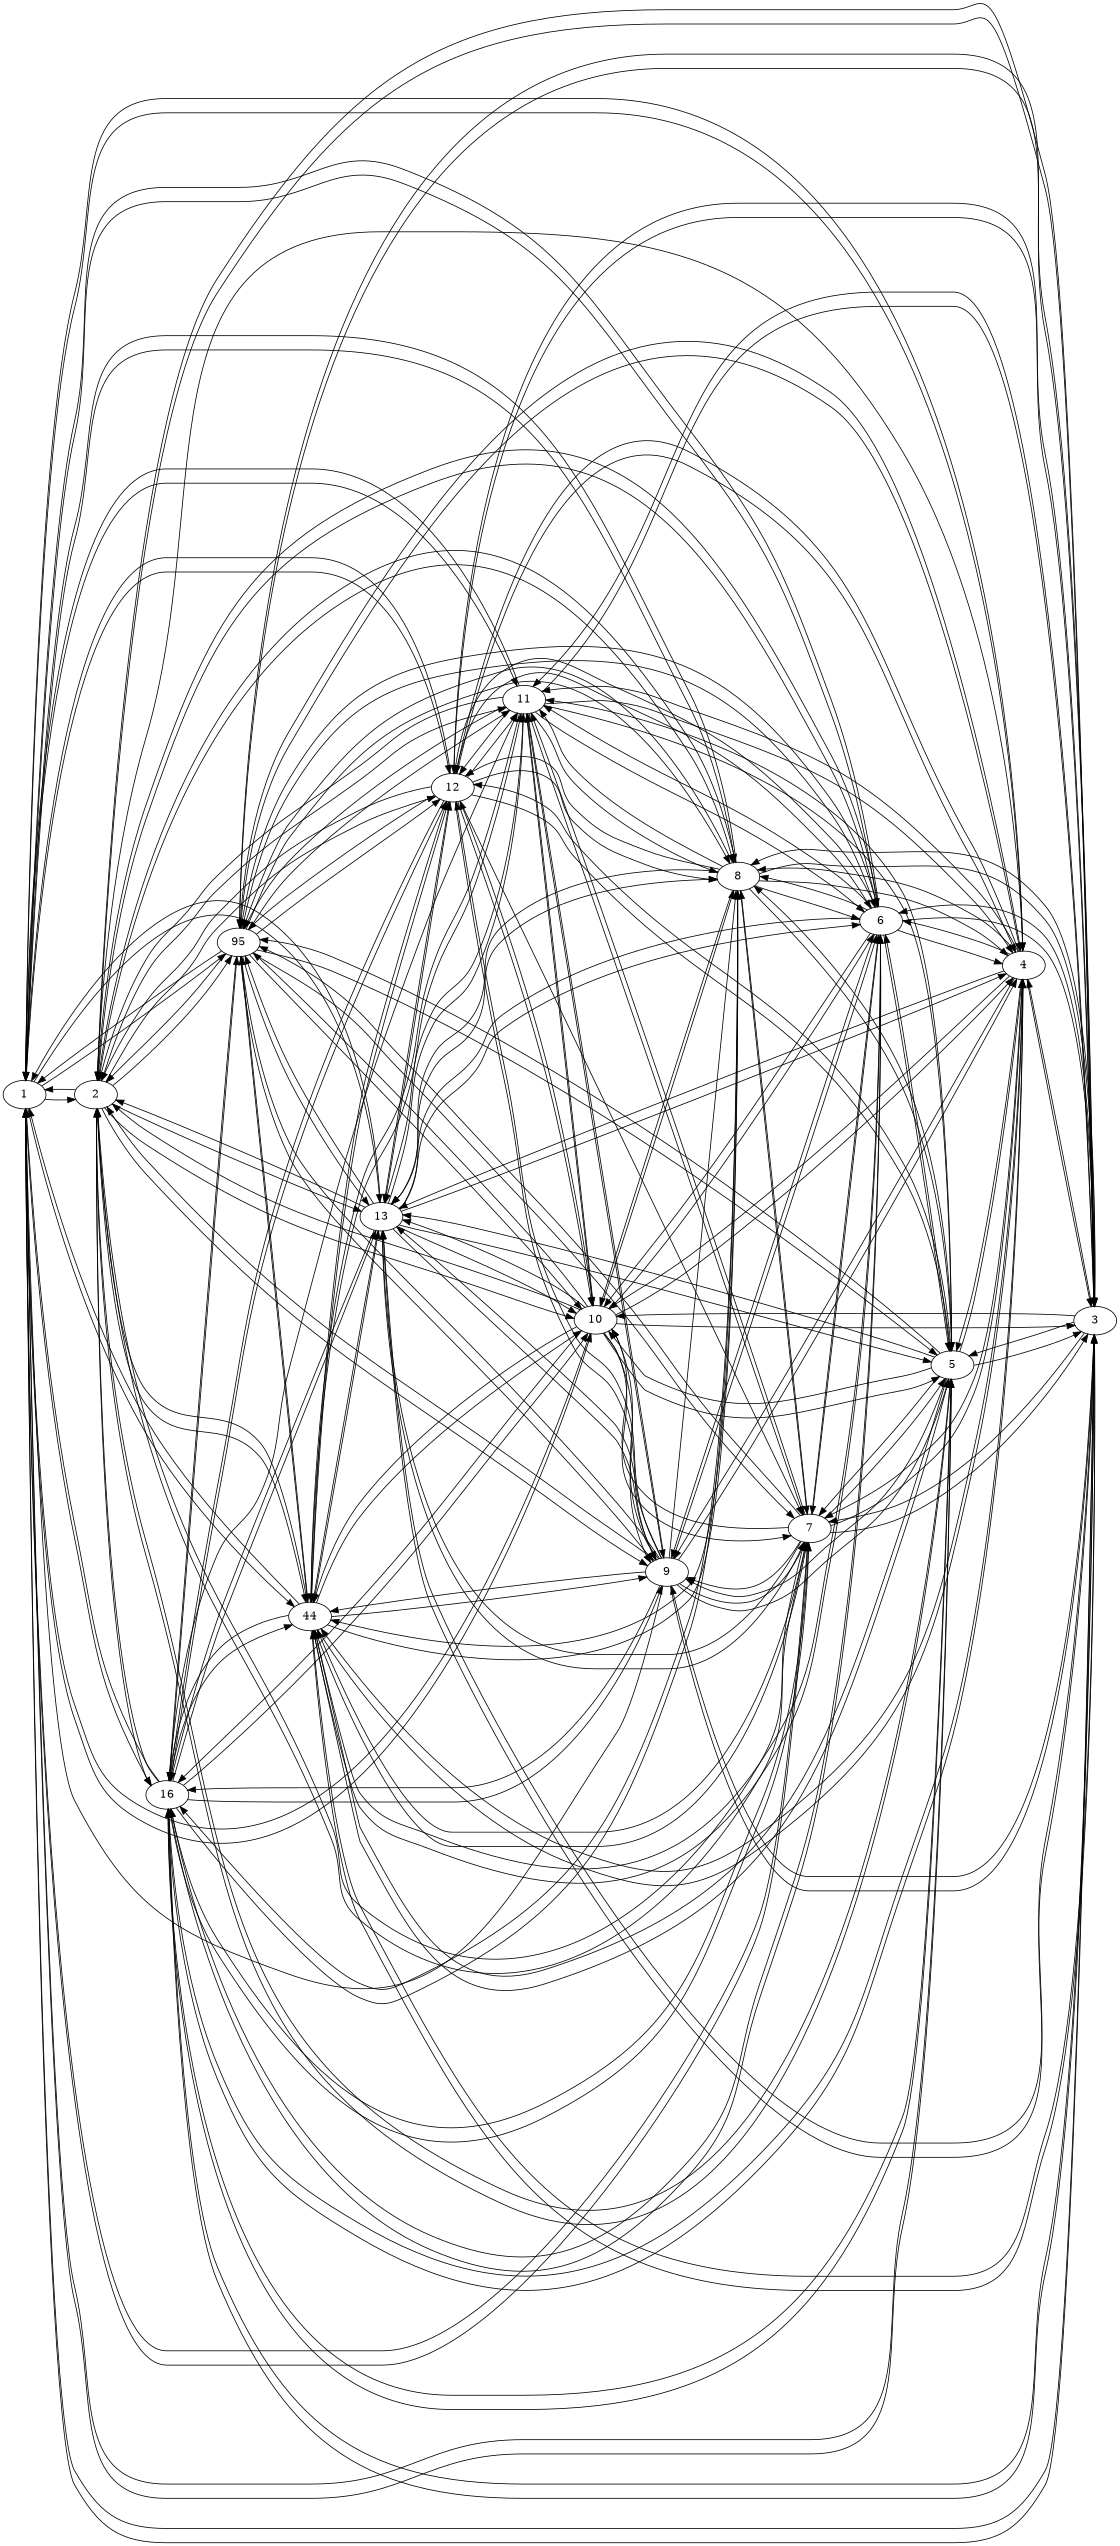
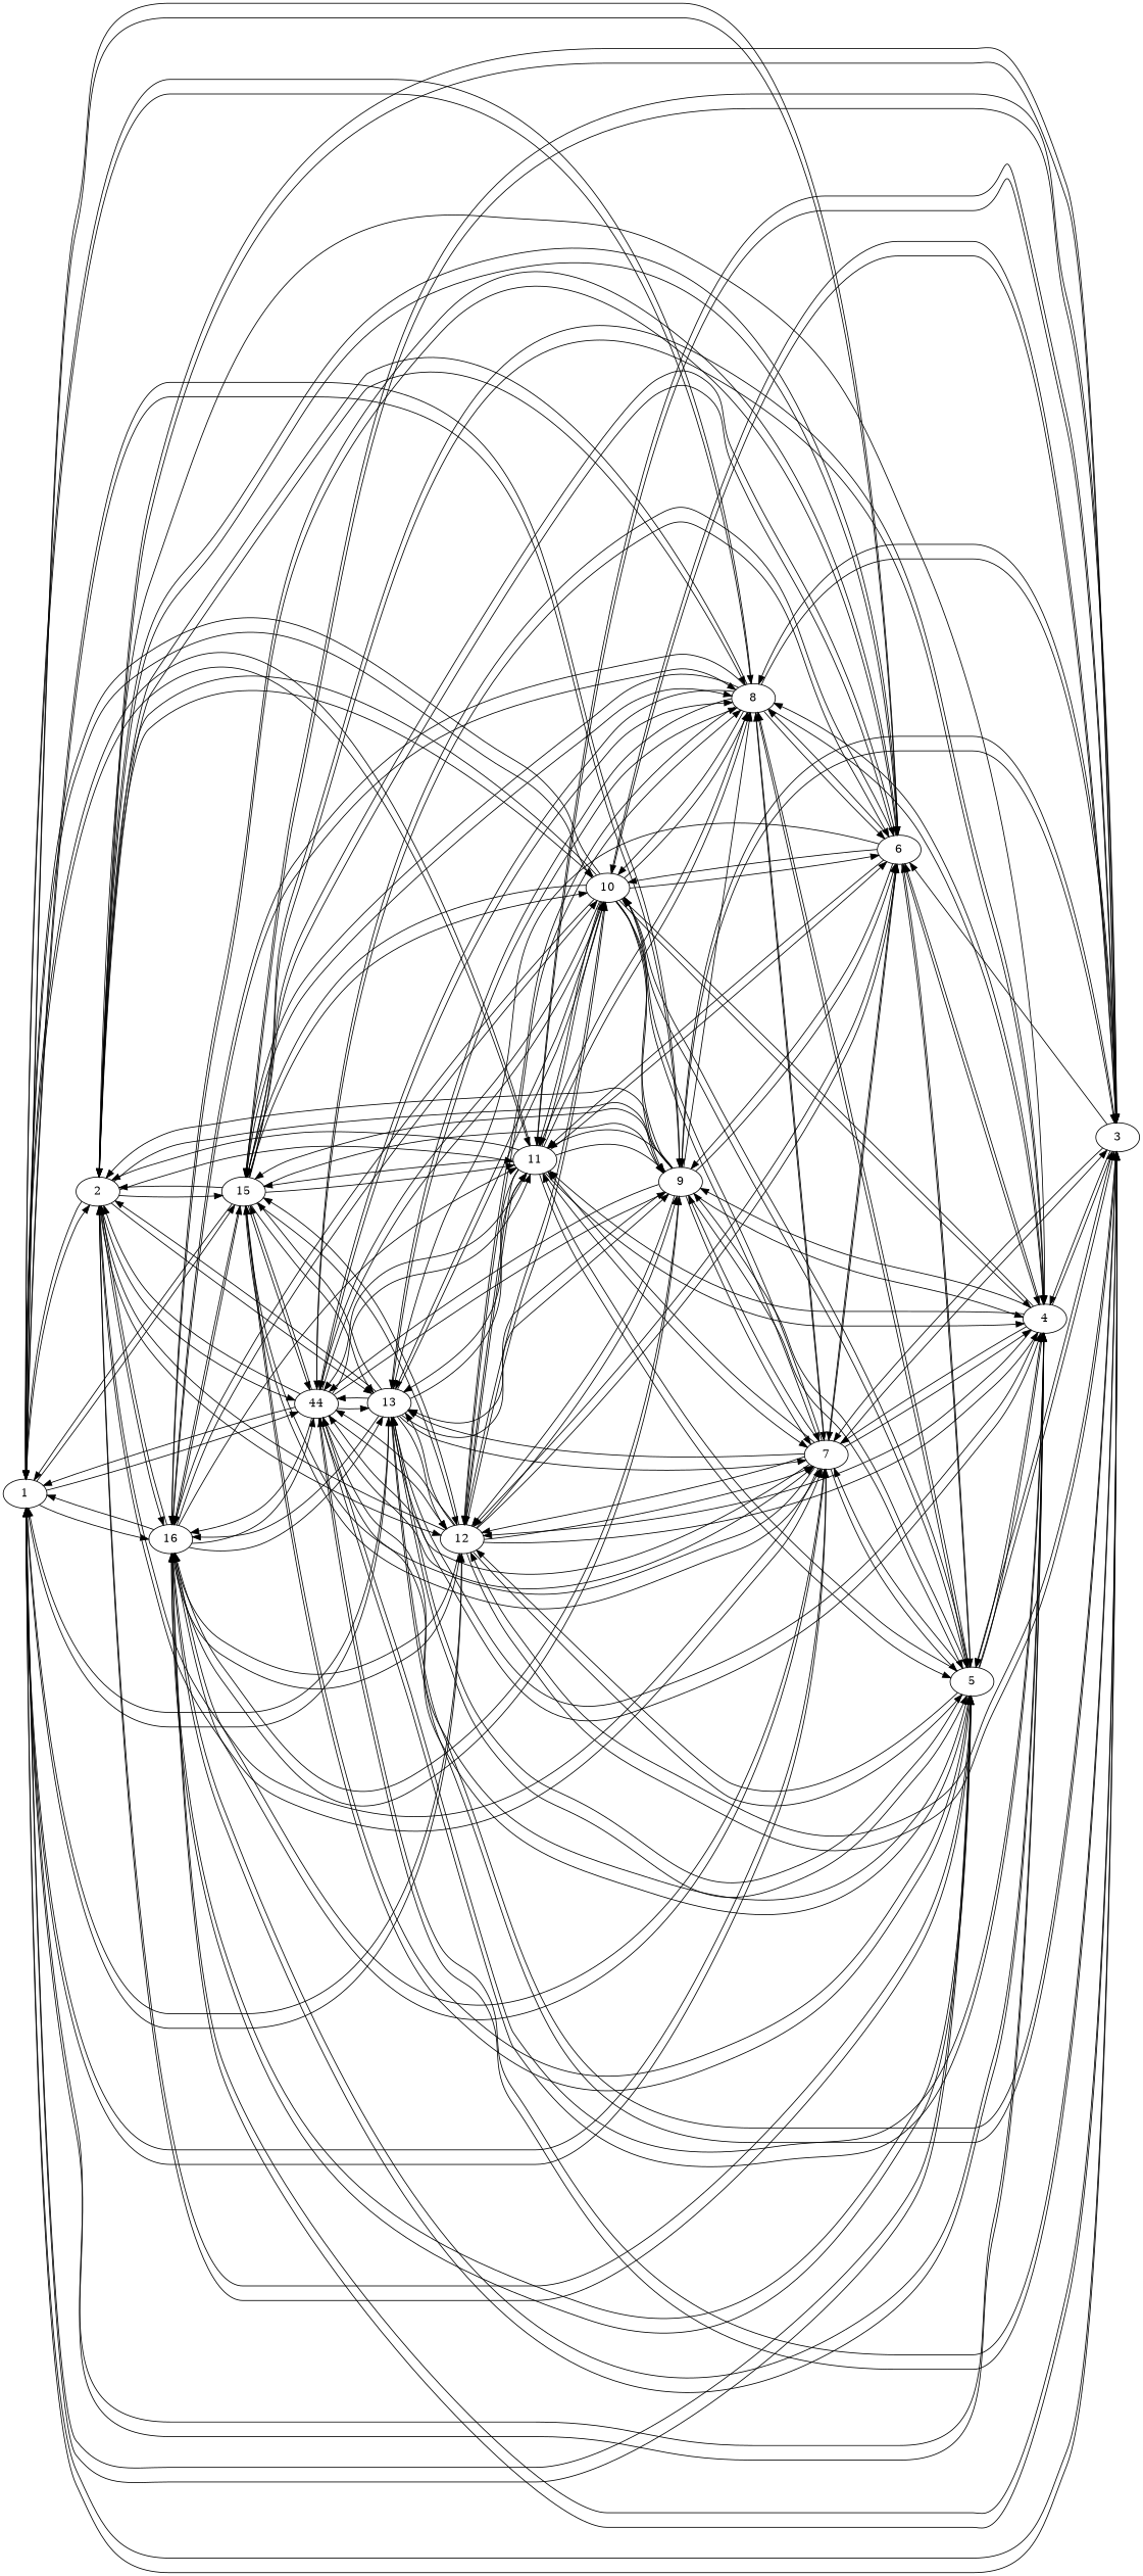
  strict digraph {
    rankdir=LR
    edge [goal_difference=1]
    1
    2
    3
    4
    5
    6
    7
    8
    9
    10
    11
    12
    13
    n14 [label=44]
-   15 [label=95]
+   15
    16
    1 -> 2
    1 -> 3
    1 -> 4 [goal_difference=0]
    1 -> 5 [goal_difference=2]
    1 -> 6 [goal_difference=5]
    1 -> 7 [goal_difference=4]
    1 -> 8
+   1 -> 9 [goal_difference=0]
    1 -> 10
    1 -> 11 [goal_difference=5]
    1 -> 12
    1 -> 13
    1 -> n14 [goal_difference=0]
    1 -> 15 [goal_difference=4]
    1 -> 16
    2 -> 1 [goal_difference=0]
    2 -> 3 [goal_difference=0]
    2 -> 4 [goal_difference=2]
    2 -> 5 [goal_difference=0]
    2 -> 6 [goal_difference=2]
    2 -> 7 [goal_difference=4]
    2 -> 8
    2 -> 9 [goal_difference=0]
    2 -> 10
    2 -> 11 [goal_difference=2]
    2 -> 12 [goal_difference=7]
    2 -> 13 [goal_difference=3]
    2 -> n14 [goal_difference=2]
    2 -> 15 [goal_difference=-1]
    2 -> 16 [goal_difference=4]
    3 -> 1 [goal_difference=2]
    3 -> 2 [goal_difference=-1]
    3 -> 4
    3 -> 5 [goal_difference=0]
    3 -> 6 [goal_difference=3]
    3 -> 7 [goal_difference=3]
    3 -> 8
    3 -> 9
    3 -> 10 [goal_difference=3]
    3 -> 11 [goal_difference=3]
    3 -> 12 [goal_difference=2]
    3 -> 13 [goal_difference=2]
    3 -> n14
    3 -> 15 [goal_difference=2]
    3 -> 16 [goal_difference=-1]
    4 -> 1
    4 -> 3 [goal_difference=2]
    4 -> 5
    4 -> 6
    4 -> 7 [goal_difference=3]
    4 -> 8 [goal_difference=0]
    4 -> 9 [goal_difference=0]
    4 -> 10 [goal_difference=-1]
    4 -> 11
    4 -> 12
    4 -> 13 [goal_difference=0]
    4 -> n14
    4 -> 15
    4 -> 16 [goal_difference=2]
    5 -> 1
    5 -> 2 [goal_difference=-3]
    5 -> 3
    5 -> 4 [goal_difference=6]
    5 -> 6 [goal_difference=0]
    5 -> 7 [goal_difference=0]
    5 -> 8 [goal_difference=-1]
    5 -> 9 [goal_difference=2]
    5 -> 10 [goal_difference=0]
    5 -> 11 [goal_difference=2]
    5 -> 12
    5 -> 13
    5 -> n14 [goal_difference=0]
    5 -> 15 [goal_difference=5]
    5 -> 16 [goal_difference=-2]
    6 -> 1 [goal_difference=0]
    6 -> 2
-   6 -> 3 [goal_difference=0]
    6 -> 4
    6 -> 5 [goal_difference=0]
    6 -> 7
    6 -> 8 [goal_difference=0]
    6 -> 9
    6 -> 10 [goal_difference=2]
    6 -> 11 [goal_difference=0]
    6 -> 12
    6 -> 13 [goal_difference=0]
    6 -> n14 [goal_difference=3]
    6 -> 15 [goal_difference=0]
    6 -> 16 [goal_difference=3]
    7 -> 1
    7 -> 2 [goal_difference=-2]
    7 -> 3 [goal_difference=0]
    7 -> 4 [goal_difference=3]
    7 -> 5 [goal_difference=-2]
    7 -> 6 [goal_difference=-1]
    7 -> 8
    7 -> 9 [goal_difference=0]
    7 -> 10
    7 -> 11 [goal_difference=-2]
+   7 -> 12 [goal_difference=-2]
    7 -> 13 [goal_difference=-1]
    7 -> n14 [goal_difference=-1]
    7 -> 15 [goal_difference=3]
    7 -> 16 [goal_difference=0]
    8 -> 1
    8 -> 2 [goal_difference=-2]
    8 -> 3 [goal_difference=0]
    8 -> 4
    8 -> 5
    8 -> 6
    8 -> 7 [goal_difference=0]
    8 -> 10
    8 -> 11 [goal_difference=0]
    8 -> 12 [goal_difference=2]
    8 -> 13
    8 -> n14
    8 -> 15
    8 -> 16
    9 -> 1 [goal_difference=-3]
    9 -> 2 [goal_difference=-1]
    9 -> 3 [goal_difference=0]
    9 -> 4 [goal_difference=2]
    9 -> 5 [goal_difference=0]
    9 -> 6 [goal_difference=3]
    9 -> 7 [goal_difference=-3]
    9 -> 8 [goal_difference=0]
    9 -> 10 [goal_difference=0]
    9 -> 11 [goal_difference=0]
    9 -> 12
    9 -> 13 [goal_difference=5]
    9 -> n14 [goal_difference=2]
    9 -> 15 [goal_difference=2]
    9 -> 16 [goal_difference=3]
    10 -> 1
    10 -> 2 [goal_difference=0]
    10 -> 3 [goal_difference=0]
    10 -> 4 [goal_difference=-3]
    10 -> 5 [goal_difference=-1]
    10 -> 6 [goal_difference=0]
    10 -> 7
    10 -> 8 [goal_difference=0]
    10 -> 9 [goal_difference=-1]
    10 -> 11 [goal_difference=0]
    10 -> 12
    10 -> 13 [goal_difference=0]
    10 -> n14
    10 -> 15 [goal_difference=3]
    10 -> 16 [goal_difference=-1]
    11 -> 1 [goal_difference=-2]
    11 -> 2
    11 -> 3 [goal_difference=2]
    11 -> 4
    11 -> 5 [goal_difference=-1]
    11 -> 6 [goal_difference=-1]
    11 -> 7 [goal_difference=0]
    11 -> 8
    11 -> 9
    11 -> 10 [goal_difference=3]
    11 -> 12 [goal_difference=2]
    11 -> 13 [goal_difference=2]
    11 -> n14 [goal_difference=2]
    11 -> 15 [goal_difference=-1]
    12 -> 1 [goal_difference=-3]
    12 -> 2 [goal_difference=-1]
    12 -> 3 [goal_difference=-2]
    12 -> 4 [goal_difference=0]
    12 -> 5 [goal_difference=-1]
    12 -> 6 [goal_difference=-4]
    12 -> 7 [goal_difference=-1]
    12 -> 8 [goal_difference=-1]
    12 -> 9
    12 -> 10
    12 -> 11 [goal_difference=-3]
    12 -> 13 [goal_difference=-1]
    12 -> n14
    12 -> 15 [goal_difference=0]
    12 -> 16 [goal_difference=3]
    13 -> 1
    13 -> 2
    13 -> 3 [goal_difference=-1]
    13 -> 4 [goal_difference=0]
    13 -> 5 [goal_difference=-1]
-   13 -> 6 [goal_difference=-2]
    13 -> 7 [goal_difference=0]
    13 -> 8 [goal_difference=-1]
    13 -> 9 [goal_difference=-1]
    13 -> 10 [goal_difference=0]
    13 -> 11 [goal_difference=0]
    13 -> 12 [goal_difference=0]
    13 -> n14 [goal_difference=2]
    13 -> 15 [goal_difference=0]
    13 -> 16 [goal_difference=2]
    n14 -> 1 [goal_difference=-1]
    n14 -> 2 [goal_difference=0]
    n14 -> 3 [goal_difference=2]
    n14 -> 4 [goal_difference=-3]
    n14 -> 5 [goal_difference=3]
    n14 -> 6 [goal_difference=-2]
    n14 -> 7 [goal_difference=-1]
    n14 -> 8 [goal_difference=0]
    n14 -> 9 [goal_difference=0]
    n14 -> 10
    n14 -> 11
    n14 -> 12
    n14 -> 13 [goal_difference=3]
    n14 -> 15 [goal_difference=0]
    n14 -> 16
    15 -> 1 [goal_difference=-1]
    15 -> 2 [goal_difference=-2]
    15 -> 3 [goal_difference=0]
    15 -> 4 [goal_difference=-4]
    15 -> 5 [goal_difference=-4]
    15 -> 6 [goal_difference=-1]
    15 -> 7 [goal_difference=3]
    15 -> 8 [goal_difference=0]
    15 -> 9 [goal_difference=0]
    15 -> 10 [goal_difference=-2]
    15 -> 11 [goal_difference=-1]
    15 -> 12 [goal_difference=-2]
    15 -> 13
    15 -> n14
    15 -> 16 [goal_difference=-1]
    16 -> 1 [goal_difference=-3]
    16 -> 2 [goal_difference=0]
    16 -> 3
    16 -> 4 [goal_difference=-1]
    16 -> 5
    16 -> 6 [goal_difference=-2]
    16 -> 7
    16 -> 8 [goal_difference=0]
    16 -> 9 [goal_difference=0]
    16 -> 10 [goal_difference=0]
    16 -> 11 [goal_difference=-2]
    16 -> 12 [goal_difference=-3]
    16 -> 13 [goal_difference=-2]
    16 -> n14 [goal_difference=2]
    16 -> 15 [goal_difference=0]
  }
